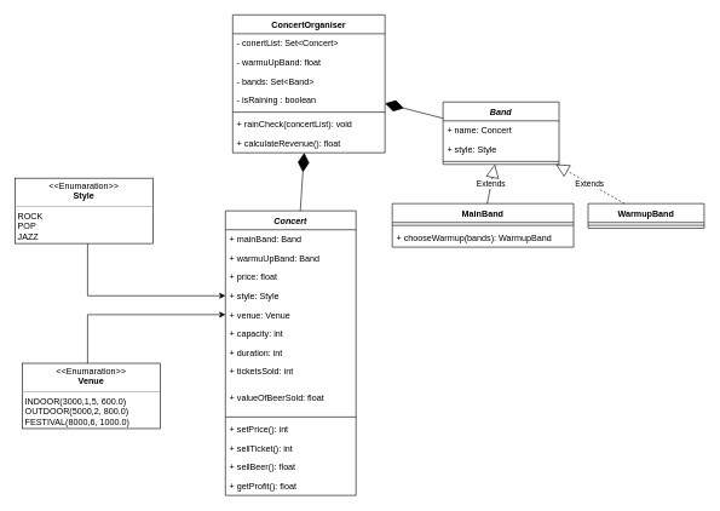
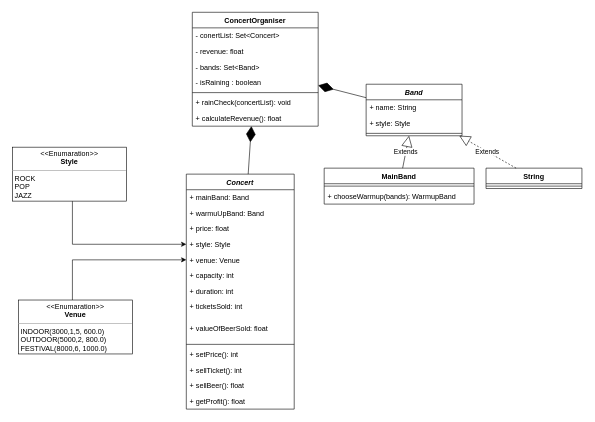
  <mxCell id="0" />
  <mxCell id="1" parent="0" />
  <mxCell id="2" value="ConcertOrganiser" style="swimlane;fontStyle=1;align=center;verticalAlign=top;childLayout=stackLayout;horizontal=1;startSize=26;horizontalStack=0;resizeParent=1;resizeParentMax=0;resizeLast=0;collapsible=1;marginBottom=0;" vertex="1" parent="1"><mxGeometry x="320" y="20" width="210" height="190" as="geometry" /></mxCell>
  <mxCell id="3" value="- conertList: Set&lt;Concert&gt;" style="text;strokeColor=none;fillColor=none;align=left;verticalAlign=top;spacingLeft=4;spacingRight=4;overflow=hidden;rotatable=0;points=[[0,0.5],[1,0.5]];portConstraint=eastwest;" vertex="1" parent="2"><mxGeometry y="26" width="210" height="26" as="geometry" /></mxCell>
- <mxCell id="4" value="- warmuUpBand: float" style="text;strokeColor=none;fillColor=none;align=left;verticalAlign=top;spacingLeft=4;spacingRight=4;overflow=hidden;rotatable=0;points=[[0,0.5],[1,0.5]];portConstraint=eastwest;" vertex="1" parent="2"><mxGeometry y="52" width="210" height="26" as="geometry" /></mxCell>
+ <mxCell id="4" value="- revenue: float" style="text;strokeColor=none;fillColor=none;align=left;verticalAlign=top;spacingLeft=4;spacingRight=4;overflow=hidden;rotatable=0;points=[[0,0.5],[1,0.5]];portConstraint=eastwest;" vertex="1" parent="2"><mxGeometry y="52" width="210" height="26" as="geometry" /></mxCell>
  <mxCell id="5" value="- bands: Set&lt;Band&gt;" style="text;strokeColor=none;fillColor=none;align=left;verticalAlign=top;spacingLeft=4;spacingRight=4;overflow=hidden;rotatable=0;points=[[0,0.5],[1,0.5]];portConstraint=eastwest;" vertex="1" parent="2"><mxGeometry y="78" width="210" height="26" as="geometry" /></mxCell>
  <mxCell id="6" value="- isRaining : boolean" style="text;strokeColor=none;fillColor=none;align=left;verticalAlign=top;spacingLeft=4;spacingRight=4;overflow=hidden;rotatable=0;points=[[0,0.5],[1,0.5]];portConstraint=eastwest;" vertex="1" parent="2"><mxGeometry y="104" width="210" height="26" as="geometry" /></mxCell>
  <mxCell id="7" value="" style="line;strokeWidth=1;fillColor=none;align=left;verticalAlign=middle;spacingTop=-1;spacingLeft=3;spacingRight=3;rotatable=0;labelPosition=right;points=[];portConstraint=eastwest;" vertex="1" parent="2"><mxGeometry y="130" width="210" height="8" as="geometry" /></mxCell>
  <mxCell id="8" value="+ rainCheck(concertList): void" style="text;strokeColor=none;fillColor=none;align=left;verticalAlign=top;spacingLeft=4;spacingRight=4;overflow=hidden;rotatable=0;points=[[0,0.5],[1,0.5]];portConstraint=eastwest;" vertex="1" parent="2"><mxGeometry y="138" width="210" height="26" as="geometry" /></mxCell>
  <mxCell id="9" value="+ calculateRevenue(): float" style="text;strokeColor=none;fillColor=none;align=left;verticalAlign=top;spacingLeft=4;spacingRight=4;overflow=hidden;rotatable=0;points=[[0,0.5],[1,0.5]];portConstraint=eastwest;" vertex="1" parent="2"><mxGeometry y="164" width="210" height="26" as="geometry" /></mxCell>
  <mxCell id="10" value="Concert" style="swimlane;fontStyle=3;align=center;verticalAlign=top;childLayout=stackLayout;horizontal=1;startSize=26;horizontalStack=0;resizeParent=1;resizeParentMax=0;resizeLast=0;collapsible=1;marginBottom=0;" vertex="1" parent="1"><mxGeometry x="310" y="290" width="180" height="392" as="geometry" /></mxCell>
  <mxCell id="11" value="+ mainBand: Band" style="text;strokeColor=none;fillColor=none;align=left;verticalAlign=top;spacingLeft=4;spacingRight=4;overflow=hidden;rotatable=0;points=[[0,0.5],[1,0.5]];portConstraint=eastwest;" vertex="1" parent="10"><mxGeometry y="26" width="180" height="26" as="geometry" /></mxCell>
  <mxCell id="12" value="+ warmuUpBand: Band" style="text;strokeColor=none;fillColor=none;align=left;verticalAlign=top;spacingLeft=4;spacingRight=4;overflow=hidden;rotatable=0;points=[[0,0.5],[1,0.5]];portConstraint=eastwest;" vertex="1" parent="10"><mxGeometry y="52" width="180" height="26" as="geometry" /></mxCell>
  <mxCell id="13" value="+ price: float" style="text;strokeColor=none;fillColor=none;align=left;verticalAlign=top;spacingLeft=4;spacingRight=4;overflow=hidden;rotatable=0;points=[[0,0.5],[1,0.5]];portConstraint=eastwest;" vertex="1" parent="10"><mxGeometry y="78" width="180" height="26" as="geometry" /></mxCell>
  <mxCell id="14" value="+ style: Style" style="text;strokeColor=none;fillColor=none;align=left;verticalAlign=top;spacingLeft=4;spacingRight=4;overflow=hidden;rotatable=0;points=[[0,0.5],[1,0.5]];portConstraint=eastwest;" vertex="1" parent="10"><mxGeometry y="104" width="180" height="26" as="geometry" /></mxCell>
  <mxCell id="15" value="+ venue: Venue" style="text;strokeColor=none;fillColor=none;align=left;verticalAlign=top;spacingLeft=4;spacingRight=4;overflow=hidden;rotatable=0;points=[[0,0.5],[1,0.5]];portConstraint=eastwest;" vertex="1" parent="10"><mxGeometry y="130" width="180" height="26" as="geometry" /></mxCell>
  <mxCell id="16" value="+ capacity: int" style="text;strokeColor=none;fillColor=none;align=left;verticalAlign=top;spacingLeft=4;spacingRight=4;overflow=hidden;rotatable=0;points=[[0,0.5],[1,0.5]];portConstraint=eastwest;" vertex="1" parent="10"><mxGeometry y="156" width="180" height="26" as="geometry" /></mxCell>
  <mxCell id="17" value="+ duration: int" style="text;strokeColor=none;fillColor=none;align=left;verticalAlign=top;spacingLeft=4;spacingRight=4;overflow=hidden;rotatable=0;points=[[0,0.5],[1,0.5]];portConstraint=eastwest;" vertex="1" parent="10"><mxGeometry y="182" width="180" height="26" as="geometry" /></mxCell>
  <mxCell id="18" value="+ ticketsSold: int" style="text;strokeColor=none;fillColor=none;align=left;verticalAlign=top;spacingLeft=4;spacingRight=4;overflow=hidden;rotatable=0;points=[[0,0.5],[1,0.5]];portConstraint=eastwest;" vertex="1" parent="10"><mxGeometry y="208" width="180" height="36" as="geometry" /></mxCell>
  <mxCell id="19" value="+ valueOfBeerSold: float" style="text;strokeColor=none;fillColor=none;align=left;verticalAlign=top;spacingLeft=4;spacingRight=4;overflow=hidden;rotatable=0;points=[[0,0.5],[1,0.5]];portConstraint=eastwest;" vertex="1" parent="10"><mxGeometry y="244" width="180" height="36" as="geometry" /></mxCell>
  <mxCell id="20" value="" style="line;strokeWidth=1;fillColor=none;align=left;verticalAlign=middle;spacingTop=-1;spacingLeft=3;spacingRight=3;rotatable=0;labelPosition=right;points=[];portConstraint=eastwest;" vertex="1" parent="10"><mxGeometry y="280" width="180" height="8" as="geometry" /></mxCell>
  <mxCell id="21" value="+ setPrice(): int" style="text;strokeColor=none;fillColor=none;align=left;verticalAlign=top;spacingLeft=4;spacingRight=4;overflow=hidden;rotatable=0;points=[[0,0.5],[1,0.5]];portConstraint=eastwest;" vertex="1" parent="10"><mxGeometry y="288" width="180" height="26" as="geometry" /></mxCell>
  <mxCell id="22" value="+ sellTicket(): int" style="text;strokeColor=none;fillColor=none;align=left;verticalAlign=top;spacingLeft=4;spacingRight=4;overflow=hidden;rotatable=0;points=[[0,0.5],[1,0.5]];portConstraint=eastwest;" vertex="1" parent="10"><mxGeometry y="314" width="180" height="26" as="geometry" /></mxCell>
  <mxCell id="23" value="+ sellBeer(): float" style="text;strokeColor=none;fillColor=none;align=left;verticalAlign=top;spacingLeft=4;spacingRight=4;overflow=hidden;rotatable=0;points=[[0,0.5],[1,0.5]];portConstraint=eastwest;" vertex="1" parent="10"><mxGeometry y="340" width="180" height="26" as="geometry" /></mxCell>
  <mxCell id="24" value="+ getProfit(): float" style="text;strokeColor=none;fillColor=none;align=left;verticalAlign=top;spacingLeft=4;spacingRight=4;overflow=hidden;rotatable=0;points=[[0,0.5],[1,0.5]];portConstraint=eastwest;" vertex="1" parent="10"><mxGeometry y="366" width="180" height="26" as="geometry" /></mxCell>
  <mxCell id="25" value="" style="endArrow=diamondThin;endFill=1;endSize=24;html=1;" edge="1" parent="1" source="10" target="2"><mxGeometry width="160" relative="1" as="geometry"><mxPoint x="420" y="350" as="sourcePoint" /><mxPoint x="580" y="350" as="targetPoint" /></mxGeometry></mxCell>
  <mxCell id="26" style="edgeStyle=orthogonalEdgeStyle;rounded=0;orthogonalLoop=1;jettySize=auto;html=1;" edge="1" parent="1" source="27" target="14"><mxGeometry relative="1" as="geometry"><Array as="points"><mxPoint x="120" y="407" /></Array></mxGeometry></mxCell>
  <mxCell id="27" value="&lt;p style=&quot;margin: 0px ; margin-top: 4px ; text-align: center&quot;&gt;&lt;i&gt;&amp;lt;&amp;lt;&lt;/i&gt;Enumaration&lt;i&gt;&amp;gt;&amp;gt;&lt;/i&gt;&lt;br&gt;&lt;b&gt;Style&lt;/b&gt;&lt;br&gt;&lt;/p&gt;&lt;hr size=&quot;1&quot;&gt;&lt;p style=&quot;margin: 0px ; margin-left: 4px&quot;&gt;ROCK&lt;br&gt;POP&lt;/p&gt;&lt;p style=&quot;margin: 0px ; margin-left: 4px&quot;&gt;JAZZ&lt;/p&gt;&lt;p style=&quot;margin: 0px ; margin-left: 4px&quot;&gt;&lt;br&gt;&lt;/p&gt;" style="verticalAlign=top;align=left;overflow=fill;fontSize=12;fontFamily=Helvetica;html=1;" vertex="1" parent="1"><mxGeometry x="20" y="245" width="190" height="90" as="geometry" /></mxCell>
  <mxCell id="28" style="edgeStyle=orthogonalEdgeStyle;rounded=0;orthogonalLoop=1;jettySize=auto;html=1;" edge="1" parent="1" source="29" target="15"><mxGeometry relative="1" as="geometry"><Array as="points"><mxPoint x="120" y="433" /></Array></mxGeometry></mxCell>
  <mxCell id="29" value="&lt;p style=&quot;margin: 0px ; margin-top: 4px ; text-align: center&quot;&gt;&lt;i&gt;&amp;lt;&amp;lt;&lt;/i&gt;Enumaration&lt;i&gt;&amp;gt;&amp;gt;&lt;/i&gt;&lt;br&gt;&lt;b&gt;Venue&lt;/b&gt;&lt;/p&gt;&lt;hr size=&quot;1&quot;&gt;&lt;p style=&quot;margin: 0px ; margin-left: 4px&quot;&gt;INDOOR(3000,1,5, 600.0)&lt;/p&gt;&lt;p style=&quot;margin: 0px ; margin-left: 4px&quot;&gt;OUTDOOR(5000,2, 800.0)&lt;/p&gt;&lt;p style=&quot;margin: 0px ; margin-left: 4px&quot;&gt;FESTIVAL(8000,6, 1000.0)&lt;/p&gt;&lt;p style=&quot;margin: 0px ; margin-left: 4px&quot;&gt;&lt;br&gt;&lt;/p&gt;" style="verticalAlign=top;align=left;overflow=fill;fontSize=12;fontFamily=Helvetica;html=1;" vertex="1" parent="1"><mxGeometry x="30" y="500" width="190" height="90" as="geometry" /></mxCell>
  <mxCell id="30" value="Band" style="swimlane;fontStyle=3;align=center;verticalAlign=top;childLayout=stackLayout;horizontal=1;startSize=26;horizontalStack=0;resizeParent=1;resizeParentMax=0;resizeLast=0;collapsible=1;marginBottom=0;" vertex="1" parent="1"><mxGeometry x="610" y="140" width="160" height="86" as="geometry" /></mxCell>
- <mxCell id="31" value="+ name: Concert" style="text;strokeColor=none;fillColor=none;align=left;verticalAlign=top;spacingLeft=4;spacingRight=4;overflow=hidden;rotatable=0;points=[[0,0.5],[1,0.5]];portConstraint=eastwest;" vertex="1" parent="30"><mxGeometry y="26" width="160" height="26" as="geometry" /></mxCell>
+ <mxCell id="31" value="+ name: String" style="text;strokeColor=none;fillColor=none;align=left;verticalAlign=top;spacingLeft=4;spacingRight=4;overflow=hidden;rotatable=0;points=[[0,0.5],[1,0.5]];portConstraint=eastwest;" vertex="1" parent="30"><mxGeometry y="26" width="160" height="26" as="geometry" /></mxCell>
  <mxCell id="32" value="+ style: Style" style="text;strokeColor=none;fillColor=none;align=left;verticalAlign=top;spacingLeft=4;spacingRight=4;overflow=hidden;rotatable=0;points=[[0,0.5],[1,0.5]];portConstraint=eastwest;" vertex="1" parent="30"><mxGeometry y="52" width="160" height="26" as="geometry" /></mxCell>
  <mxCell id="33" value="" style="line;strokeWidth=1;fillColor=none;align=left;verticalAlign=middle;spacingTop=-1;spacingLeft=3;spacingRight=3;rotatable=0;labelPosition=right;points=[];portConstraint=eastwest;" vertex="1" parent="30"><mxGeometry y="78" width="160" height="8" as="geometry" /></mxCell>
- <mxCell id="34" value="WarmupBand" style="swimlane;fontStyle=1;align=center;verticalAlign=top;childLayout=stackLayout;horizontal=1;startSize=26;horizontalStack=0;resizeParent=1;resizeParentMax=0;resizeLast=0;collapsible=1;marginBottom=0;" vertex="1" parent="1"><mxGeometry x="810" y="280" width="160" height="34" as="geometry" /></mxCell>
+ <mxCell id="34" value="String" style="swimlane;fontStyle=1;align=center;verticalAlign=top;childLayout=stackLayout;horizontal=1;startSize=26;horizontalStack=0;resizeParent=1;resizeParentMax=0;resizeLast=0;collapsible=1;marginBottom=0;" vertex="1" parent="1"><mxGeometry x="810" y="280" width="160" height="34" as="geometry" /></mxCell>
  <mxCell id="35" value="" style="line;strokeWidth=1;fillColor=none;align=left;verticalAlign=middle;spacingTop=-1;spacingLeft=3;spacingRight=3;rotatable=0;labelPosition=right;points=[];portConstraint=eastwest;" vertex="1" parent="34"><mxGeometry y="26" width="160" height="8" as="geometry" /></mxCell>
  <mxCell id="36" value="MainBand" style="swimlane;fontStyle=1;align=center;verticalAlign=top;childLayout=stackLayout;horizontal=1;startSize=26;horizontalStack=0;resizeParent=1;resizeParentMax=0;resizeLast=0;collapsible=1;marginBottom=0;" vertex="1" parent="1"><mxGeometry x="540" y="280" width="250" height="60" as="geometry" /></mxCell>
  <mxCell id="37" value="" style="line;strokeWidth=1;fillColor=none;align=left;verticalAlign=middle;spacingTop=-1;spacingLeft=3;spacingRight=3;rotatable=0;labelPosition=right;points=[];portConstraint=eastwest;" vertex="1" parent="36"><mxGeometry y="26" width="250" height="8" as="geometry" /></mxCell>
  <mxCell id="38" value="+ chooseWarmup(bands): WarmupBand" style="text;strokeColor=none;fillColor=none;align=left;verticalAlign=top;spacingLeft=4;spacingRight=4;overflow=hidden;rotatable=0;points=[[0,0.5],[1,0.5]];portConstraint=eastwest;" vertex="1" parent="36"><mxGeometry y="34" width="250" height="26" as="geometry" /></mxCell>
  <mxCell id="39" value="" style="endArrow=diamondThin;endFill=1;endSize=24;html=1;" edge="1" parent="1" source="30" target="2"><mxGeometry width="160" relative="1" as="geometry"><mxPoint x="420" y="240" as="sourcePoint" /><mxPoint x="580" y="240" as="targetPoint" /></mxGeometry></mxCell>
  <mxCell id="40" value="Extends" style="endArrow=block;endSize=16;endFill=0;html=1;" edge="1" parent="1" source="36" target="30"><mxGeometry width="160" relative="1" as="geometry"><mxPoint x="420" y="240" as="sourcePoint" /><mxPoint x="580" y="240" as="targetPoint" /></mxGeometry></mxCell>
  <mxCell id="41" value="Extends" style="endArrow=block;endSize=16;endFill=0;html=1;dashed=1;" edge="1" parent="1" source="34" target="30"><mxGeometry width="160" relative="1" as="geometry"><mxPoint x="631.26" y="290" as="sourcePoint" /><mxPoint x="669.528" y="236" as="targetPoint" /></mxGeometry></mxCell>
